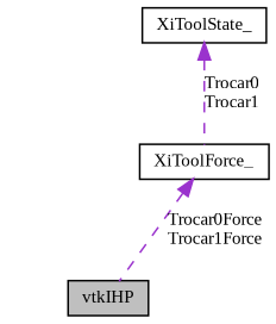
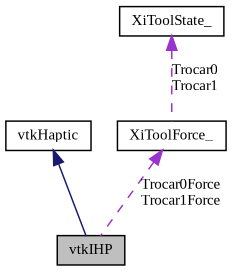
  digraph {
    fontname="Liberation Serif"
    node [color=black fontname="Liberation Serif" fontsize=10 shape=record]
    edge [color=darkorchid3 dir=back fontname="Liberation Serif" fontsize=10 labelfontname=FreeSans labelfontsize=10 style=dashed]
    n1 [fillcolor=grey75 fontcolor=black height=0.2 label=vtkIHP style=filled width=0.4]
+   n2 [height=0.2 label=vtkHaptic width=0.4]
    n3 [height=0.2 label=XiToolForce_ width=0.4]
    n4 [height=0.2 label=XiToolState_ width=0.4]
+   n2 -> n1 [color=midnightblue style=solid]
    n3 -> n1 [label="Trocar0Force\nTrocar1Force"]
    n4 -> n3 [label="Trocar0\nTrocar1"]
  }
